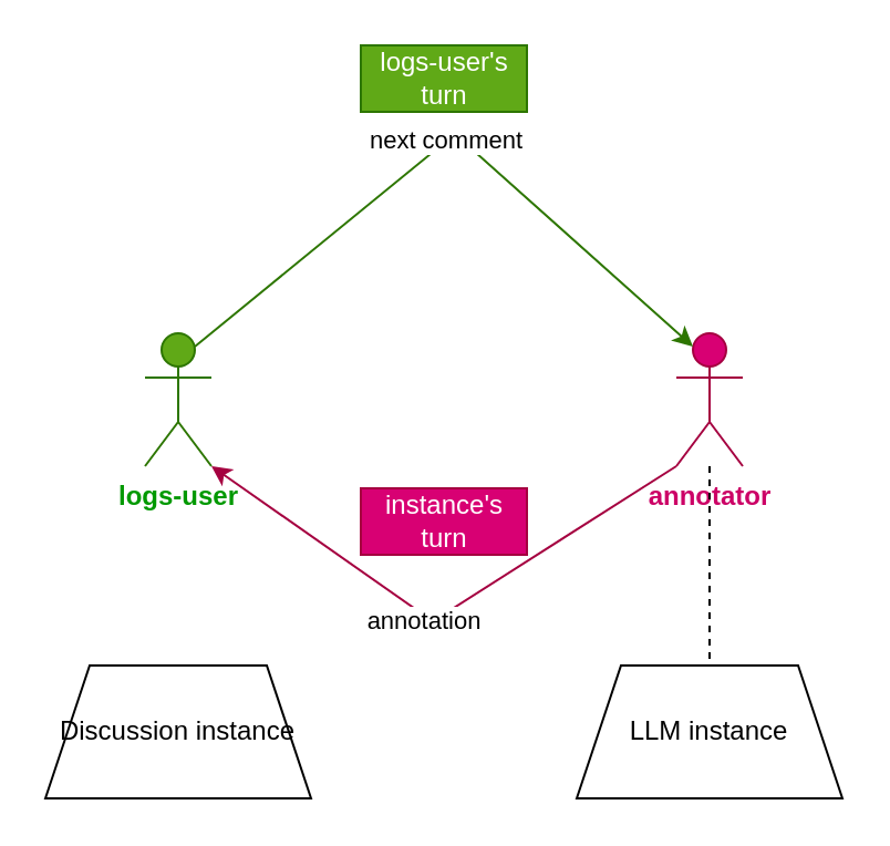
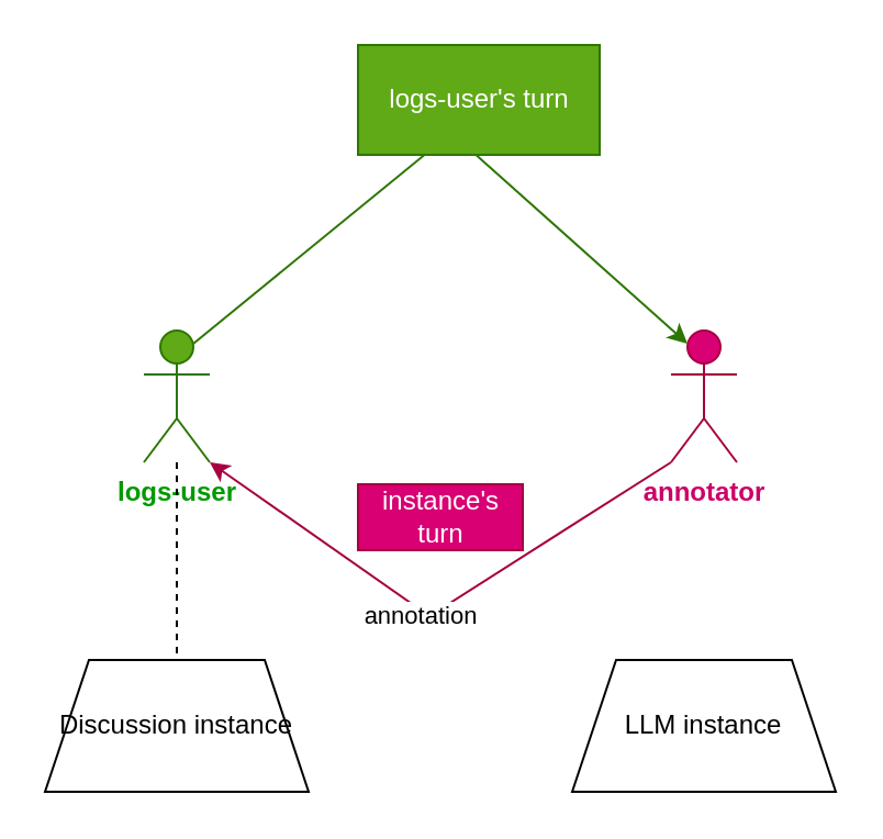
  <mxCell id="0" />
  <mxCell id="1" parent="0" />
  <mxCell id="2" value="&lt;font color=&quot;#009900&quot;&gt;&lt;b&gt;logs-user&lt;/b&gt;&lt;/font&gt;" style="shape=umlActor;verticalLabelPosition=bottom;verticalAlign=top;html=1;outlineConnect=0;fillColor=#60a917;fontColor=#ffffff;strokeColor=#2D7600;" vertex="1" parent="1"><mxGeometry x="65" y="150" width="30" height="60" as="geometry" /></mxCell>
  <mxCell id="3" value="&lt;font color=&quot;#cc0066&quot;&gt;&lt;b&gt;annotator&lt;/b&gt;&lt;/font&gt;" style="shape=umlActor;verticalLabelPosition=bottom;verticalAlign=top;html=1;outlineConnect=0;fillColor=#d80073;fontColor=#ffffff;strokeColor=#A50040;" vertex="1" parent="1"><mxGeometry x="305" y="150" width="30" height="60" as="geometry" /></mxCell>
  <mxCell id="4" value="LLM instance" style="shape=trapezoid;perimeter=trapezoidPerimeter;whiteSpace=wrap;html=1;fixedSize=1;" vertex="1" parent="1"><mxGeometry x="260" y="300" width="120" height="60" as="geometry" /></mxCell>
- <mxCell id="5" value="" style="endArrow=none;dashed=1;html=1;rounded=0;" edge="1" parent="1" source="3" target="4"><mxGeometry width="50" height="50" relative="1" as="geometry"><mxPoint x="112" y="230" as="sourcePoint" /><mxPoint x="208" y="470" as="targetPoint" /></mxGeometry></mxCell>
  <mxCell id="6" value="" style="endArrow=classic;html=1;rounded=0;exitX=0.75;exitY=0.1;exitDx=0;exitDy=0;exitPerimeter=0;entryX=0.25;entryY=0.1;entryDx=0;entryDy=0;entryPerimeter=0;fillColor=#60a917;strokeColor=#2D7600;" edge="1" parent="1" source="2" target="3"><mxGeometry width="50" height="50" relative="1" as="geometry"><mxPoint x="355" y="300" as="sourcePoint" /><mxPoint x="405" y="250" as="targetPoint" /><Array as="points"><mxPoint x="205" y="60" /></Array></mxGeometry></mxCell>
  <mxCell id="7" value="next comment" style="edgeLabel;html=1;align=center;verticalAlign=middle;resizable=0;points=[];" vertex="1" connectable="0" parent="6"><mxGeometry x="-0.009" y="1" relative="1" as="geometry"><mxPoint as="offset" /></mxGeometry></mxCell>
  <mxCell id="8" value="" style="endArrow=classic;html=1;rounded=0;exitX=0;exitY=1;exitDx=0;exitDy=0;exitPerimeter=0;entryX=1;entryY=1;entryDx=0;entryDy=0;entryPerimeter=0;fillColor=#d80073;strokeColor=#A50040;" edge="1" parent="1" source="3" target="2"><mxGeometry width="50" height="50" relative="1" as="geometry"><mxPoint x="355" y="300" as="sourcePoint" /><mxPoint x="405" y="250" as="targetPoint" /><Array as="points"><mxPoint x="195" y="280" /></Array></mxGeometry></mxCell>
  <mxCell id="9" value="annotation" style="edgeLabel;html=1;align=center;verticalAlign=middle;resizable=0;points=[];" vertex="1" connectable="0" parent="8"><mxGeometry x="0.059" y="2" relative="1" as="geometry"><mxPoint as="offset" /></mxGeometry></mxCell>
- <mxCell id="10" value="logs-user's turn" style="text;html=1;align=center;verticalAlign=middle;whiteSpace=wrap;rounded=0;fillColor=#60a917;fontColor=#ffffff;strokeColor=#2D7600;" vertex="1" parent="1"><mxGeometry x="162.5" y="20" width="75" height="30" as="geometry" /></mxCell>
+ <mxCell id="10" value="logs-user's turn" style="text;html=1;align=center;verticalAlign=middle;whiteSpace=wrap;rounded=0;fillColor=#60a917;fontColor=#ffffff;strokeColor=#2D7600;" vertex="1" parent="1"><mxGeometry x="162.5" y="20" width="110" height="50" as="geometry" /></mxCell>
  <mxCell id="11" value="instance's turn" style="text;html=1;align=center;verticalAlign=middle;whiteSpace=wrap;rounded=0;fillColor=#d80073;fontColor=#ffffff;strokeColor=#A50040;" vertex="1" parent="1"><mxGeometry x="162.5" y="220" width="75" height="30" as="geometry" /></mxCell>
  <mxCell id="12" value="Discussion instance" style="shape=trapezoid;perimeter=trapezoidPerimeter;whiteSpace=wrap;html=1;fixedSize=1;" vertex="1" parent="1"><mxGeometry x="20" y="300" width="120" height="60" as="geometry" /></mxCell>
+ <mxCell id="13" value="" style="endArrow=none;dashed=1;html=1;rounded=0;" edge="1" parent="1" source="2" target="12"><mxGeometry width="50" height="50" relative="1" as="geometry"><mxPoint x="330" y="220" as="sourcePoint" /><mxPoint x="330" y="310" as="targetPoint" /></mxGeometry></mxCell>
